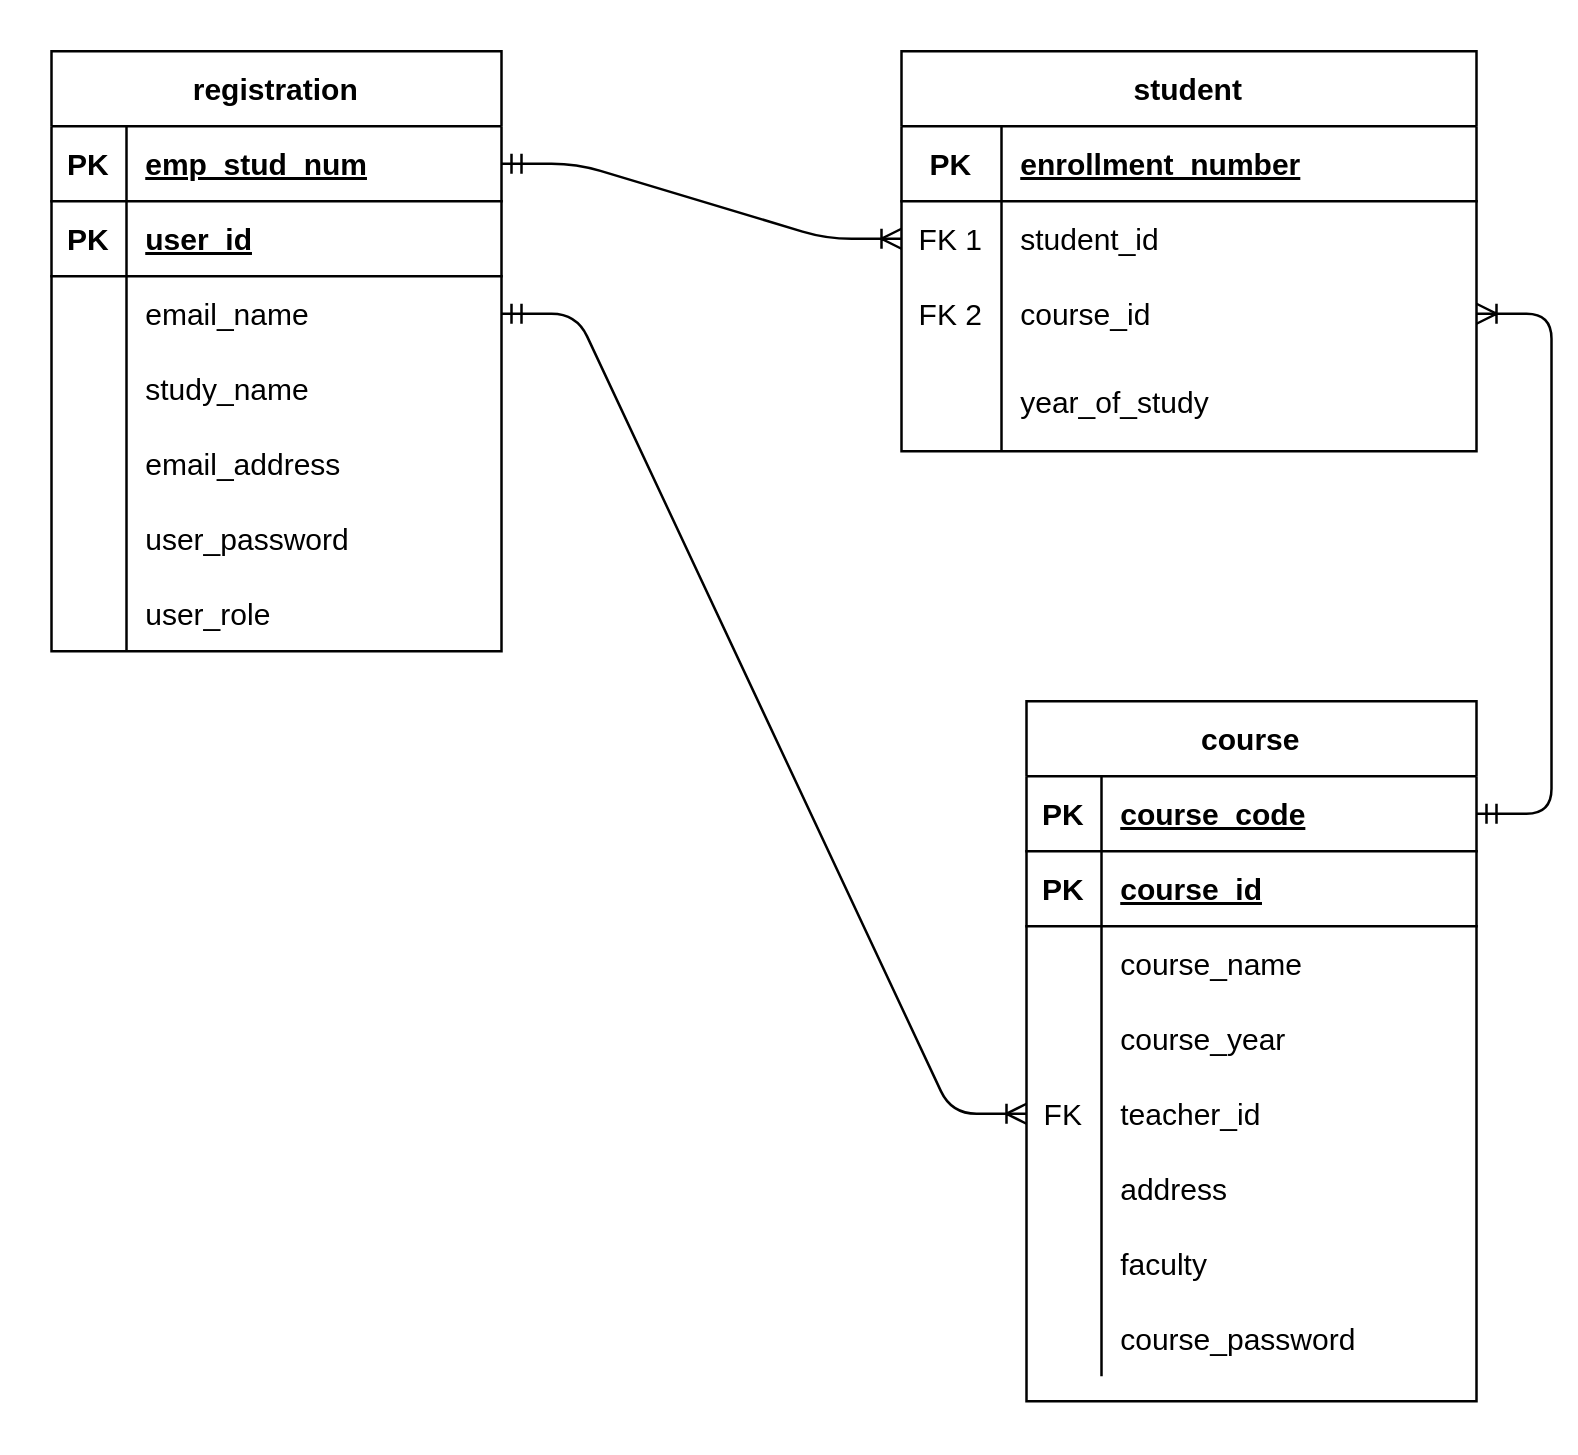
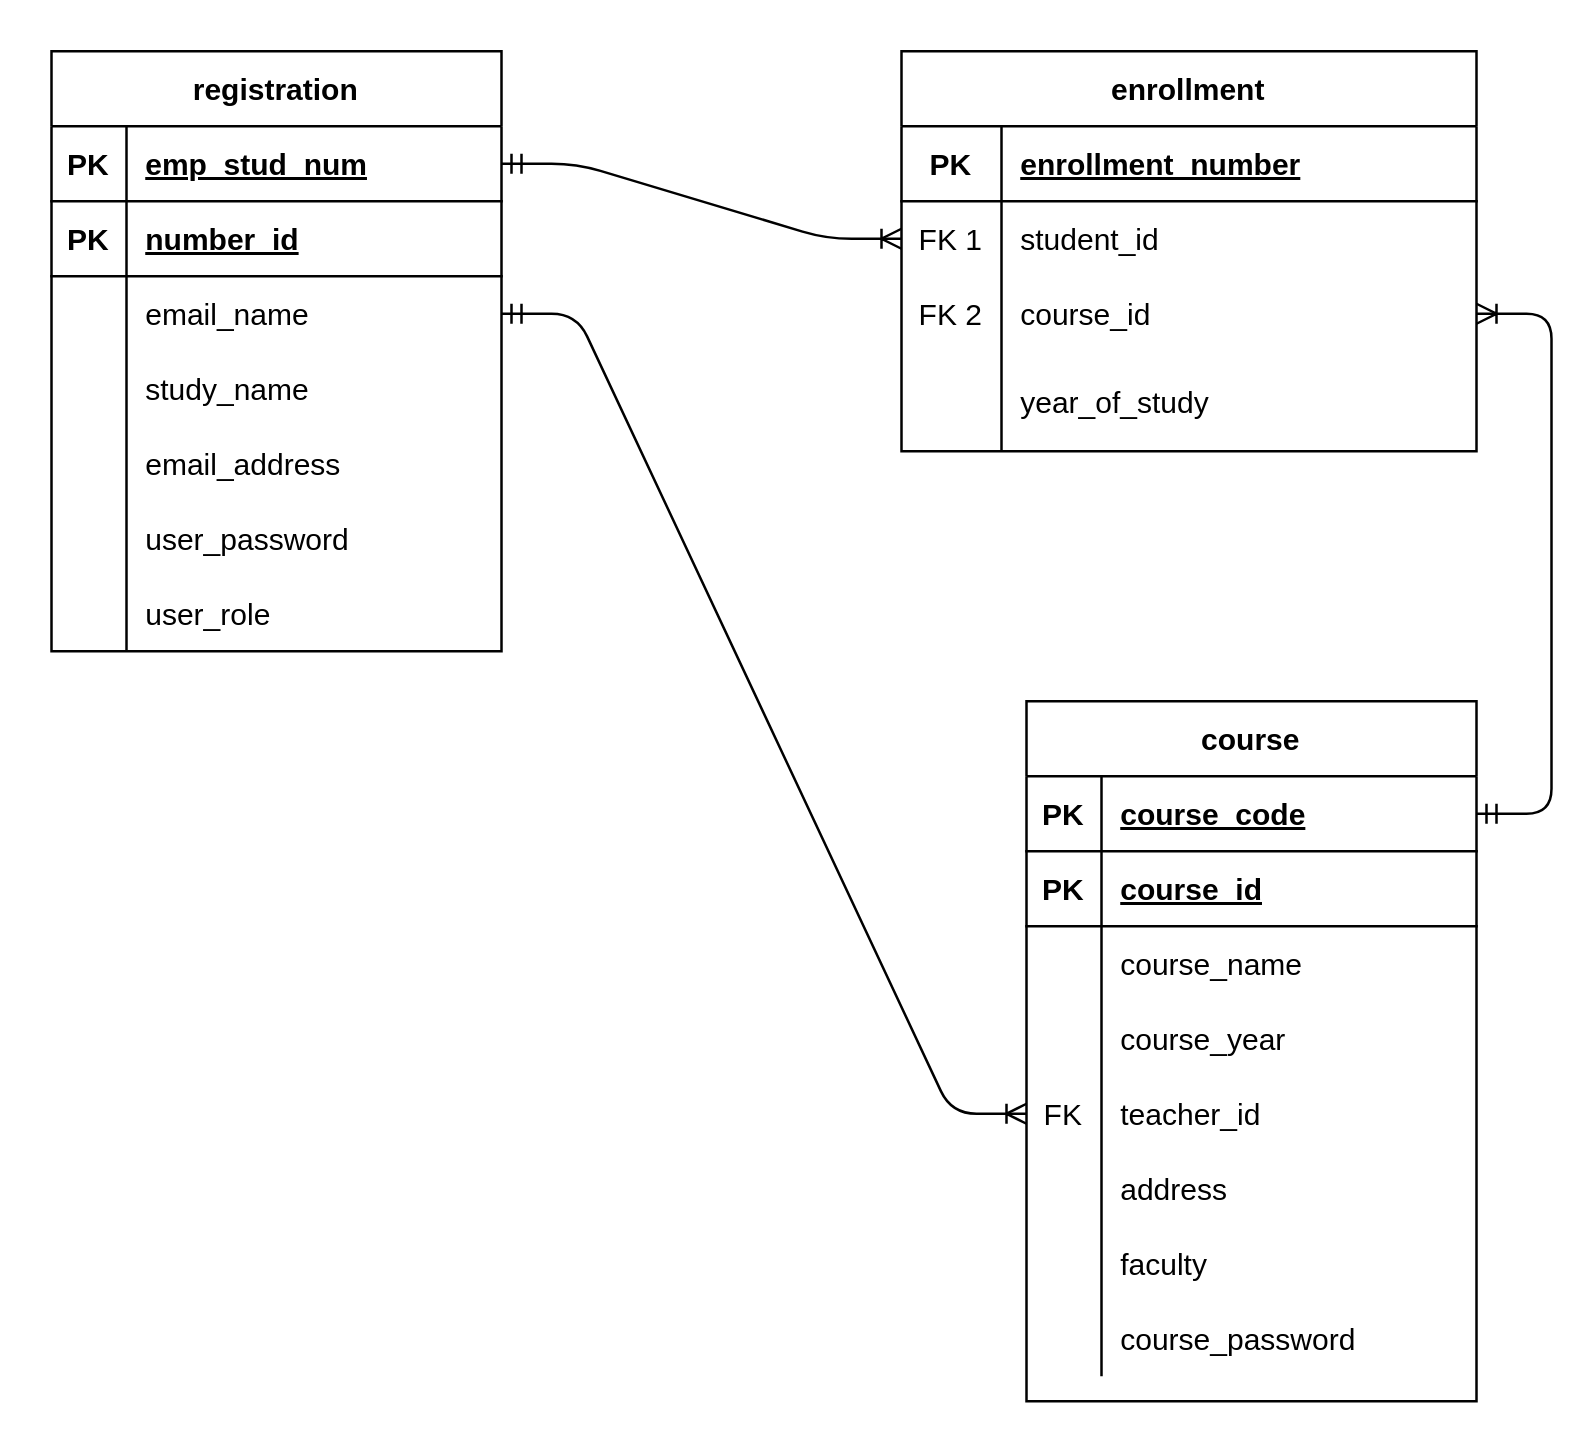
  <mxCell id="0" />
  <mxCell id="1" parent="0" />
  <mxCell id="2" value="course" style="shape=table;startSize=30;container=1;collapsible=1;childLayout=tableLayout;fixedRows=1;rowLines=0;fontStyle=1;align=center;resizeLast=1;" parent="1" vertex="1"><mxGeometry x="410" y="280" width="180" height="280" as="geometry" /></mxCell>
  <mxCell id="3" value="" style="shape=partialRectangle;collapsible=0;dropTarget=0;pointerEvents=0;fillColor=none;top=0;left=0;bottom=1;right=0;points=[[0,0.5],[1,0.5]];portConstraint=eastwest;" parent="2" vertex="1"><mxGeometry y="30" width="180" height="30" as="geometry" /></mxCell>
  <mxCell id="4" value="PK" style="shape=partialRectangle;connectable=0;fillColor=none;top=0;left=0;bottom=0;right=0;fontStyle=1;overflow=hidden;" parent="3" vertex="1"><mxGeometry width="30" height="30" as="geometry" /></mxCell>
  <mxCell id="5" value="course_code" style="shape=partialRectangle;connectable=0;fillColor=none;top=0;left=0;bottom=0;right=0;align=left;spacingLeft=6;fontStyle=5;overflow=hidden;" parent="3" vertex="1"><mxGeometry x="30" width="150" height="30" as="geometry" /></mxCell>
  <mxCell id="6" value="" style="shape=partialRectangle;collapsible=0;dropTarget=0;pointerEvents=0;fillColor=none;top=0;left=0;bottom=1;right=0;points=[[0,0.5],[1,0.5]];portConstraint=eastwest;" vertex="1" parent="2"><mxGeometry y="60" width="180" height="30" as="geometry" /></mxCell>
  <mxCell id="7" value="PK" style="shape=partialRectangle;connectable=0;fillColor=none;top=0;left=0;bottom=0;right=0;fontStyle=1;overflow=hidden;" vertex="1" parent="6"><mxGeometry width="30" height="30" as="geometry" /></mxCell>
  <mxCell id="8" value="course_id" style="shape=partialRectangle;connectable=0;fillColor=none;top=0;left=0;bottom=0;right=0;align=left;spacingLeft=6;fontStyle=5;overflow=hidden;" vertex="1" parent="6"><mxGeometry x="30" width="150" height="30" as="geometry" /></mxCell>
  <mxCell id="9" value="" style="shape=partialRectangle;collapsible=0;dropTarget=0;pointerEvents=0;fillColor=none;top=0;left=0;bottom=0;right=0;points=[[0,0.5],[1,0.5]];portConstraint=eastwest;" parent="2" vertex="1"><mxGeometry y="90" width="180" height="30" as="geometry" /></mxCell>
  <mxCell id="10" value="" style="shape=partialRectangle;connectable=0;fillColor=none;top=0;left=0;bottom=0;right=0;editable=1;overflow=hidden;" parent="9" vertex="1"><mxGeometry width="30" height="30" as="geometry" /></mxCell>
  <mxCell id="11" value="course_name" style="shape=partialRectangle;connectable=0;fillColor=none;top=0;left=0;bottom=0;right=0;align=left;spacingLeft=6;overflow=hidden;" parent="9" vertex="1"><mxGeometry x="30" width="150" height="30" as="geometry" /></mxCell>
  <mxCell id="12" value="" style="shape=partialRectangle;collapsible=0;dropTarget=0;pointerEvents=0;fillColor=none;top=0;left=0;bottom=0;right=0;points=[[0,0.5],[1,0.5]];portConstraint=eastwest;" parent="2" vertex="1"><mxGeometry y="120" width="180" height="30" as="geometry" /></mxCell>
  <mxCell id="13" value="" style="shape=partialRectangle;connectable=0;fillColor=none;top=0;left=0;bottom=0;right=0;editable=1;overflow=hidden;" parent="12" vertex="1"><mxGeometry width="30" height="30" as="geometry" /></mxCell>
  <mxCell id="14" value="course_year" style="shape=partialRectangle;connectable=0;fillColor=none;top=0;left=0;bottom=0;right=0;align=left;spacingLeft=6;overflow=hidden;" parent="12" vertex="1"><mxGeometry x="30" width="150" height="30" as="geometry" /></mxCell>
  <mxCell id="15" value="" style="shape=partialRectangle;collapsible=0;dropTarget=0;pointerEvents=0;fillColor=none;top=0;left=0;bottom=0;right=0;points=[[0,0.5],[1,0.5]];portConstraint=eastwest;" parent="2" vertex="1"><mxGeometry y="150" width="180" height="30" as="geometry" /></mxCell>
  <mxCell id="16" value="FK" style="shape=partialRectangle;connectable=0;fillColor=none;top=0;left=0;bottom=0;right=0;editable=1;overflow=hidden;" parent="15" vertex="1"><mxGeometry width="30" height="30" as="geometry" /></mxCell>
  <mxCell id="17" value="teacher_id" style="shape=partialRectangle;connectable=0;fillColor=none;top=0;left=0;bottom=0;right=0;align=left;spacingLeft=6;overflow=hidden;" parent="15" vertex="1"><mxGeometry x="30" width="150" height="30" as="geometry" /></mxCell>
  <mxCell id="18" value="" style="shape=partialRectangle;collapsible=0;dropTarget=0;pointerEvents=0;fillColor=none;top=0;left=0;bottom=0;right=0;points=[[0,0.5],[1,0.5]];portConstraint=eastwest;" parent="2" vertex="1"><mxGeometry y="180" width="180" height="30" as="geometry" /></mxCell>
  <mxCell id="19" value="" style="shape=partialRectangle;connectable=0;fillColor=none;top=0;left=0;bottom=0;right=0;editable=1;overflow=hidden;" parent="18" vertex="1"><mxGeometry width="30" height="30" as="geometry" /></mxCell>
  <mxCell id="20" value="address" style="shape=partialRectangle;connectable=0;fillColor=none;top=0;left=0;bottom=0;right=0;align=left;spacingLeft=6;overflow=hidden;" parent="18" vertex="1"><mxGeometry x="30" width="150" height="30" as="geometry" /></mxCell>
  <mxCell id="21" value="" style="shape=partialRectangle;collapsible=0;dropTarget=0;pointerEvents=0;fillColor=none;top=0;left=0;bottom=0;right=0;points=[[0,0.5],[1,0.5]];portConstraint=eastwest;" parent="2" vertex="1"><mxGeometry y="210" width="180" height="30" as="geometry" /></mxCell>
  <mxCell id="22" value="" style="shape=partialRectangle;connectable=0;fillColor=none;top=0;left=0;bottom=0;right=0;editable=1;overflow=hidden;" parent="21" vertex="1"><mxGeometry width="30" height="30" as="geometry" /></mxCell>
  <mxCell id="23" value="faculty" style="shape=partialRectangle;connectable=0;fillColor=none;top=0;left=0;bottom=0;right=0;align=left;spacingLeft=6;overflow=hidden;" parent="21" vertex="1"><mxGeometry x="30" width="150" height="30" as="geometry" /></mxCell>
  <mxCell id="24" value="" style="shape=partialRectangle;collapsible=0;dropTarget=0;pointerEvents=0;fillColor=none;top=0;left=0;bottom=0;right=0;points=[[0,0.5],[1,0.5]];portConstraint=eastwest;" parent="2" vertex="1"><mxGeometry y="240" width="180" height="30" as="geometry" /></mxCell>
  <mxCell id="25" value="" style="shape=partialRectangle;connectable=0;fillColor=none;top=0;left=0;bottom=0;right=0;editable=1;overflow=hidden;" parent="24" vertex="1"><mxGeometry width="30" height="30" as="geometry" /></mxCell>
  <mxCell id="26" value="course_password" style="shape=partialRectangle;connectable=0;fillColor=none;top=0;left=0;bottom=0;right=0;align=left;spacingLeft=6;overflow=hidden;" parent="24" vertex="1"><mxGeometry x="30" width="150" height="30" as="geometry" /></mxCell>
  <mxCell id="27" value="registration" style="shape=table;startSize=30;container=1;collapsible=1;childLayout=tableLayout;fixedRows=1;rowLines=0;fontStyle=1;align=center;resizeLast=1;" parent="1" vertex="1"><mxGeometry x="20" y="20" width="180" height="240" as="geometry" /></mxCell>
  <mxCell id="28" value="" style="shape=partialRectangle;collapsible=0;dropTarget=0;pointerEvents=0;fillColor=none;top=0;left=0;bottom=1;right=0;points=[[0,0.5],[1,0.5]];portConstraint=eastwest;" parent="27" vertex="1"><mxGeometry y="30" width="180" height="30" as="geometry" /></mxCell>
  <mxCell id="29" value="PK" style="shape=partialRectangle;connectable=0;fillColor=none;top=0;left=0;bottom=0;right=0;fontStyle=1;overflow=hidden;" parent="28" vertex="1"><mxGeometry width="30" height="30" as="geometry" /></mxCell>
  <mxCell id="30" value="emp_stud_num" style="shape=partialRectangle;connectable=0;fillColor=none;top=0;left=0;bottom=0;right=0;align=left;spacingLeft=6;fontStyle=5;overflow=hidden;" parent="28" vertex="1"><mxGeometry x="30" width="150" height="30" as="geometry" /></mxCell>
  <mxCell id="31" value="" style="shape=partialRectangle;collapsible=0;dropTarget=0;pointerEvents=0;fillColor=none;top=0;left=0;bottom=1;right=0;points=[[0,0.5],[1,0.5]];portConstraint=eastwest;" vertex="1" parent="27"><mxGeometry y="60" width="180" height="30" as="geometry" /></mxCell>
  <mxCell id="32" value="PK" style="shape=partialRectangle;connectable=0;fillColor=none;top=0;left=0;bottom=0;right=0;fontStyle=1;overflow=hidden;" vertex="1" parent="31"><mxGeometry width="30" height="30" as="geometry" /></mxCell>
- <mxCell id="33" value="user_id" style="shape=partialRectangle;connectable=0;fillColor=none;top=0;left=0;bottom=0;right=0;align=left;spacingLeft=6;fontStyle=5;overflow=hidden;" vertex="1" parent="31"><mxGeometry x="30" width="150" height="30" as="geometry" /></mxCell>
+ <mxCell id="33" value="number_id" style="shape=partialRectangle;connectable=0;fillColor=none;top=0;left=0;bottom=0;right=0;align=left;spacingLeft=6;fontStyle=5;overflow=hidden;" vertex="1" parent="31"><mxGeometry x="30" width="150" height="30" as="geometry" /></mxCell>
  <mxCell id="34" value="" style="shape=partialRectangle;collapsible=0;dropTarget=0;pointerEvents=0;fillColor=none;top=0;left=0;bottom=0;right=0;points=[[0,0.5],[1,0.5]];portConstraint=eastwest;" parent="27" vertex="1"><mxGeometry y="90" width="180" height="30" as="geometry" /></mxCell>
  <mxCell id="35" value="" style="shape=partialRectangle;connectable=0;fillColor=none;top=0;left=0;bottom=0;right=0;editable=1;overflow=hidden;" parent="34" vertex="1"><mxGeometry width="30" height="30" as="geometry" /></mxCell>
  <mxCell id="36" value="email_name" style="shape=partialRectangle;connectable=0;fillColor=none;top=0;left=0;bottom=0;right=0;align=left;spacingLeft=6;overflow=hidden;" parent="34" vertex="1"><mxGeometry x="30" width="150" height="30" as="geometry" /></mxCell>
  <mxCell id="37" value="" style="shape=partialRectangle;collapsible=0;dropTarget=0;pointerEvents=0;fillColor=none;top=0;left=0;bottom=0;right=0;points=[[0,0.5],[1,0.5]];portConstraint=eastwest;" parent="27" vertex="1"><mxGeometry y="120" width="180" height="30" as="geometry" /></mxCell>
  <mxCell id="38" value="" style="shape=partialRectangle;connectable=0;fillColor=none;top=0;left=0;bottom=0;right=0;editable=1;overflow=hidden;" parent="37" vertex="1"><mxGeometry width="30" height="30" as="geometry" /></mxCell>
  <mxCell id="39" value="study_name" style="shape=partialRectangle;connectable=0;fillColor=none;top=0;left=0;bottom=0;right=0;align=left;spacingLeft=6;overflow=hidden;" parent="37" vertex="1"><mxGeometry x="30" width="150" height="30" as="geometry" /></mxCell>
  <mxCell id="40" value="" style="shape=partialRectangle;collapsible=0;dropTarget=0;pointerEvents=0;fillColor=none;top=0;left=0;bottom=0;right=0;points=[[0,0.5],[1,0.5]];portConstraint=eastwest;" parent="27" vertex="1"><mxGeometry y="150" width="180" height="30" as="geometry" /></mxCell>
  <mxCell id="41" value="" style="shape=partialRectangle;connectable=0;fillColor=none;top=0;left=0;bottom=0;right=0;editable=1;overflow=hidden;" parent="40" vertex="1"><mxGeometry width="30" height="30" as="geometry" /></mxCell>
  <mxCell id="42" value="email_address" style="shape=partialRectangle;connectable=0;fillColor=none;top=0;left=0;bottom=0;right=0;align=left;spacingLeft=6;overflow=hidden;" parent="40" vertex="1"><mxGeometry x="30" width="150" height="30" as="geometry" /></mxCell>
  <mxCell id="43" value="" style="shape=partialRectangle;collapsible=0;dropTarget=0;pointerEvents=0;fillColor=none;top=0;left=0;bottom=0;right=0;points=[[0,0.5],[1,0.5]];portConstraint=eastwest;" parent="27" vertex="1"><mxGeometry y="180" width="180" height="30" as="geometry" /></mxCell>
  <mxCell id="44" value="" style="shape=partialRectangle;connectable=0;fillColor=none;top=0;left=0;bottom=0;right=0;editable=1;overflow=hidden;" parent="43" vertex="1"><mxGeometry width="30" height="30" as="geometry" /></mxCell>
  <mxCell id="45" value="user_password" style="shape=partialRectangle;connectable=0;fillColor=none;top=0;left=0;bottom=0;right=0;align=left;spacingLeft=6;overflow=hidden;" parent="43" vertex="1"><mxGeometry x="30" width="150" height="30" as="geometry" /></mxCell>
  <mxCell id="46" value="" style="shape=partialRectangle;collapsible=0;dropTarget=0;pointerEvents=0;fillColor=none;top=0;left=0;bottom=0;right=0;points=[[0,0.5],[1,0.5]];portConstraint=eastwest;" parent="27" vertex="1"><mxGeometry y="210" width="180" height="30" as="geometry" /></mxCell>
  <mxCell id="47" value="" style="shape=partialRectangle;connectable=0;fillColor=none;top=0;left=0;bottom=0;right=0;editable=1;overflow=hidden;" parent="46" vertex="1"><mxGeometry width="30" height="30" as="geometry" /></mxCell>
  <mxCell id="48" value="user_role" style="shape=partialRectangle;connectable=0;fillColor=none;top=0;left=0;bottom=0;right=0;align=left;spacingLeft=6;overflow=hidden;" parent="46" vertex="1"><mxGeometry x="30" width="150" height="30" as="geometry" /></mxCell>
- <mxCell id="49" value="student" style="shape=table;startSize=30;container=1;collapsible=1;childLayout=tableLayout;fixedRows=1;rowLines=0;fontStyle=1;align=center;resizeLast=1;" parent="1" vertex="1"><mxGeometry x="360" y="20" width="230" height="160" as="geometry" /></mxCell>
+ <mxCell id="49" value="enrollment" style="shape=table;startSize=30;container=1;collapsible=1;childLayout=tableLayout;fixedRows=1;rowLines=0;fontStyle=1;align=center;resizeLast=1;" parent="1" vertex="1"><mxGeometry x="360" y="20" width="230" height="160" as="geometry" /></mxCell>
  <mxCell id="50" value="" style="shape=partialRectangle;collapsible=0;dropTarget=0;pointerEvents=0;fillColor=none;top=0;left=0;bottom=1;right=0;points=[[0,0.5],[1,0.5]];portConstraint=eastwest;" parent="49" vertex="1"><mxGeometry y="30" width="230" height="30" as="geometry" /></mxCell>
  <mxCell id="51" value="PK" style="shape=partialRectangle;connectable=0;fillColor=none;top=0;left=0;bottom=0;right=0;fontStyle=1;overflow=hidden;" parent="50" vertex="1"><mxGeometry width="40" height="30" as="geometry" /></mxCell>
  <mxCell id="52" value="enrollment_number" style="shape=partialRectangle;connectable=0;fillColor=none;top=0;left=0;bottom=0;right=0;align=left;spacingLeft=6;fontStyle=5;overflow=hidden;" parent="50" vertex="1"><mxGeometry x="40" width="190" height="30" as="geometry" /></mxCell>
  <mxCell id="53" value="" style="shape=partialRectangle;collapsible=0;dropTarget=0;pointerEvents=0;fillColor=none;top=0;left=0;bottom=0;right=0;points=[[0,0.5],[1,0.5]];portConstraint=eastwest;" parent="49" vertex="1"><mxGeometry y="60" width="230" height="30" as="geometry" /></mxCell>
  <mxCell id="54" value="FK 1" style="shape=partialRectangle;connectable=0;fillColor=none;top=0;left=0;bottom=0;right=0;editable=1;overflow=hidden;" parent="53" vertex="1"><mxGeometry width="40" height="30" as="geometry" /></mxCell>
  <mxCell id="55" value="student_id" style="shape=partialRectangle;connectable=0;fillColor=none;top=0;left=0;bottom=0;right=0;align=left;spacingLeft=6;overflow=hidden;" parent="53" vertex="1"><mxGeometry x="40" width="190" height="30" as="geometry" /></mxCell>
  <mxCell id="56" value="" style="shape=partialRectangle;collapsible=0;dropTarget=0;pointerEvents=0;fillColor=none;top=0;left=0;bottom=0;right=0;points=[[0,0.5],[1,0.5]];portConstraint=eastwest;" parent="49" vertex="1"><mxGeometry y="90" width="230" height="30" as="geometry" /></mxCell>
  <mxCell id="57" value="FK 2" style="shape=partialRectangle;connectable=0;fillColor=none;top=0;left=0;bottom=0;right=0;fontStyle=0;overflow=hidden;" parent="56" vertex="1"><mxGeometry width="40" height="30" as="geometry" /></mxCell>
  <mxCell id="58" value="course_id" style="shape=partialRectangle;connectable=0;fillColor=none;top=0;left=0;bottom=0;right=0;align=left;spacingLeft=6;fontStyle=0;overflow=hidden;" parent="56" vertex="1"><mxGeometry x="40" width="190" height="30" as="geometry" /></mxCell>
  <mxCell id="59" value="" style="shape=partialRectangle;collapsible=0;dropTarget=0;pointerEvents=0;fillColor=none;top=0;left=0;bottom=0;right=0;points=[[0,0.5],[1,0.5]];portConstraint=eastwest;" parent="49" vertex="1"><mxGeometry y="120" width="230" height="40" as="geometry" /></mxCell>
  <mxCell id="60" value="" style="shape=partialRectangle;connectable=0;fillColor=none;top=0;left=0;bottom=0;right=0;editable=1;overflow=hidden;" parent="59" vertex="1"><mxGeometry width="40" height="40" as="geometry" /></mxCell>
  <mxCell id="61" value="year_of_study" style="shape=partialRectangle;connectable=0;fillColor=none;top=0;left=0;bottom=0;right=0;align=left;spacingLeft=6;overflow=hidden;" parent="59" vertex="1"><mxGeometry x="40" width="190" height="40" as="geometry" /></mxCell>
  <mxCell id="62" value="" style="edgeStyle=entityRelationEdgeStyle;fontSize=12;html=1;endArrow=ERoneToMany;startArrow=ERmandOne;entryX=1;entryY=0.5;entryDx=0;entryDy=0;exitX=1;exitY=0.5;exitDx=0;exitDy=0;" parent="1" source="3" target="56" edge="1"><mxGeometry width="100" height="100" relative="1" as="geometry"><mxPoint x="690" y="130" as="sourcePoint" /><mxPoint x="710" y="360" as="targetPoint" /></mxGeometry></mxCell>
  <mxCell id="63" value="" style="edgeStyle=entityRelationEdgeStyle;fontSize=12;html=1;endArrow=ERoneToMany;startArrow=ERmandOne;exitX=1;exitY=0.5;exitDx=0;exitDy=0;entryX=0;entryY=0.5;entryDx=0;entryDy=0;" parent="1" source="34" target="15" edge="1"><mxGeometry width="100" height="100" relative="1" as="geometry"><mxPoint x="270" y="200" as="sourcePoint" /><mxPoint x="370" y="100" as="targetPoint" /></mxGeometry></mxCell>
  <mxCell id="64" value="" style="edgeStyle=entityRelationEdgeStyle;fontSize=12;html=1;endArrow=ERoneToMany;startArrow=ERmandOne;exitX=1;exitY=0.5;exitDx=0;exitDy=0;entryX=0;entryY=0.5;entryDx=0;entryDy=0;" parent="1" source="28" target="53" edge="1"><mxGeometry width="100" height="100" relative="1" as="geometry"><mxPoint x="180" y="75" as="sourcePoint" /><mxPoint x="310" y="80" as="targetPoint" /></mxGeometry></mxCell>
